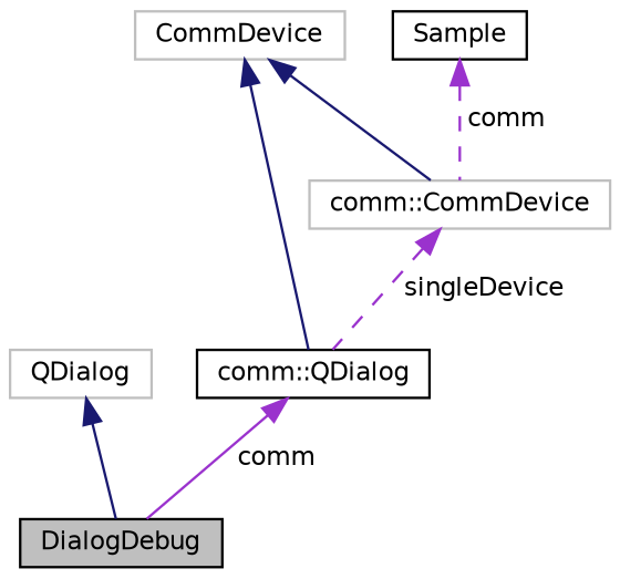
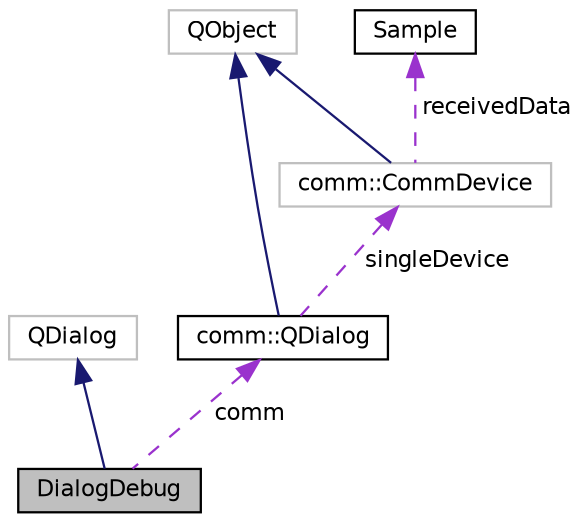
  digraph {
    node [color=black fillcolor=white fontname=Helvetica fontsize=10 shape=record style=filled]
    edge [color=midnightblue dir=back fontname=Helvetica fontsize=10 labelfontname=Helvetica labelfontsize=10 style=solid]
    n1 [fillcolor=grey75 fontcolor=black height=0.2 label=DialogDebug width=0.4]
    n2 [color=grey75 height=0.2 label=QDialog width=0.4]
    n3 [height=0.2 label="comm::QDialog" width=0.4]
-   n4 [color=grey75 height=0.2 label=CommDevice width=0.4]
+   n4 [color=grey75 height=0.2 label=QObject width=0.4]
    n5 [color=grey75 height=0.2 label="comm::CommDevice" width=0.4]
    n6 [height=0.2 label=Sample width=0.4]
    n2 -> n1
-   n3 -> n1 [color=darkorchid3 label=" comm"]
+   n3 -> n1 [color=darkorchid3 label=" comm" style=dashed]
    n4 -> n3
    n4 -> n5
    n5 -> n3 [color=darkorchid3 label=" singleDevice" style=dashed]
-   n6 -> n5 [color=darkorchid3 label=" comm" style=dashed]
+   n6 -> n5 [color=darkorchid3 label=" receivedData" style=dashed]
  }
